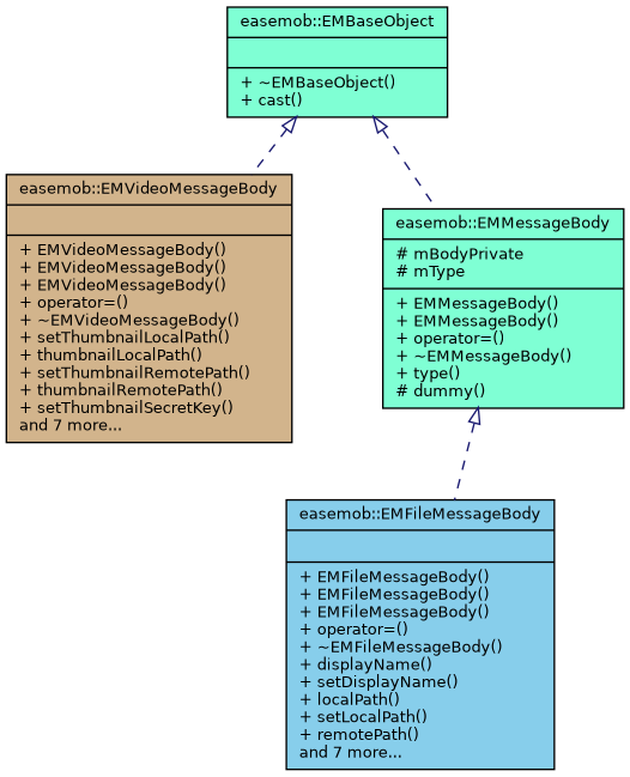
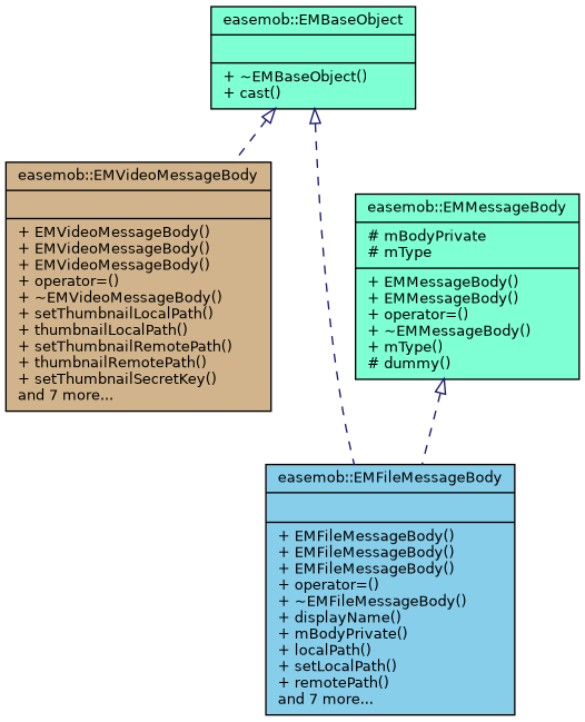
  digraph {
    node [color=black fillcolor=aquamarine fontname=Helvetica fontsize=10 shape=record style=filled]
    edge [arrowtail=onormal color=midnightblue dir=back fontname=Helvetica fontsize=10 labelfontname=Helvetica labelfontsize=10 style=dashed]
    n1 [fillcolor=tan fontcolor=black height=0.2 label="{easemob::EMVideoMessageBody\n||+ EMVideoMessageBody()\l+ EMVideoMessageBody()\l+ EMVideoMessageBody()\l+ operator=()\l+ ~EMVideoMessageBody()\l+ setThumbnailLocalPath()\l+ thumbnailLocalPath()\l+ setThumbnailRemotePath()\l+ thumbnailRemotePath()\l+ setThumbnailSecretKey()\land 7 more...\l}" width=0.4]
-   n2 [fillcolor=skyblue height=0.2 label="{easemob::EMFileMessageBody\n||+ EMFileMessageBody()\l+ EMFileMessageBody()\l+ EMFileMessageBody()\l+ operator=()\l+ ~EMFileMessageBody()\l+ displayName()\l+ setDisplayName()\l+ localPath()\l+ setLocalPath()\l+ remotePath()\land 7 more...\l}" width=0.4]
-   n3 [height=0.2 label="{easemob::EMMessageBody\n|# mBodyPrivate\l# mType\l|+ EMMessageBody()\l+ EMMessageBody()\l+ operator=()\l+ ~EMMessageBody()\l+ type()\l# dummy()\l}" width=0.4]
+   n2 [fillcolor=skyblue height=0.2 label="{easemob::EMFileMessageBody\n||+ EMFileMessageBody()\l+ EMFileMessageBody()\l+ EMFileMessageBody()\l+ operator=()\l+ ~EMFileMessageBody()\l+ displayName()\l+ mBodyPrivate()\l+ localPath()\l+ setLocalPath()\l+ remotePath()\land 7 more...\l}" width=0.4]
+   n3 [height=0.2 label="{easemob::EMMessageBody\n|# mBodyPrivate\l# mType\l|+ EMMessageBody()\l+ EMMessageBody()\l+ operator=()\l+ ~EMMessageBody()\l+ mType()\l# dummy()\l}" width=0.4]
    n4 [height=0.2 label="{easemob::EMBaseObject\n||+ ~EMBaseObject()\l+ cast()\l}" width=0.4]
    n3 -> n2
    n4 -> n1
-   n4 -> n3
+   n4 -> n2
  }
